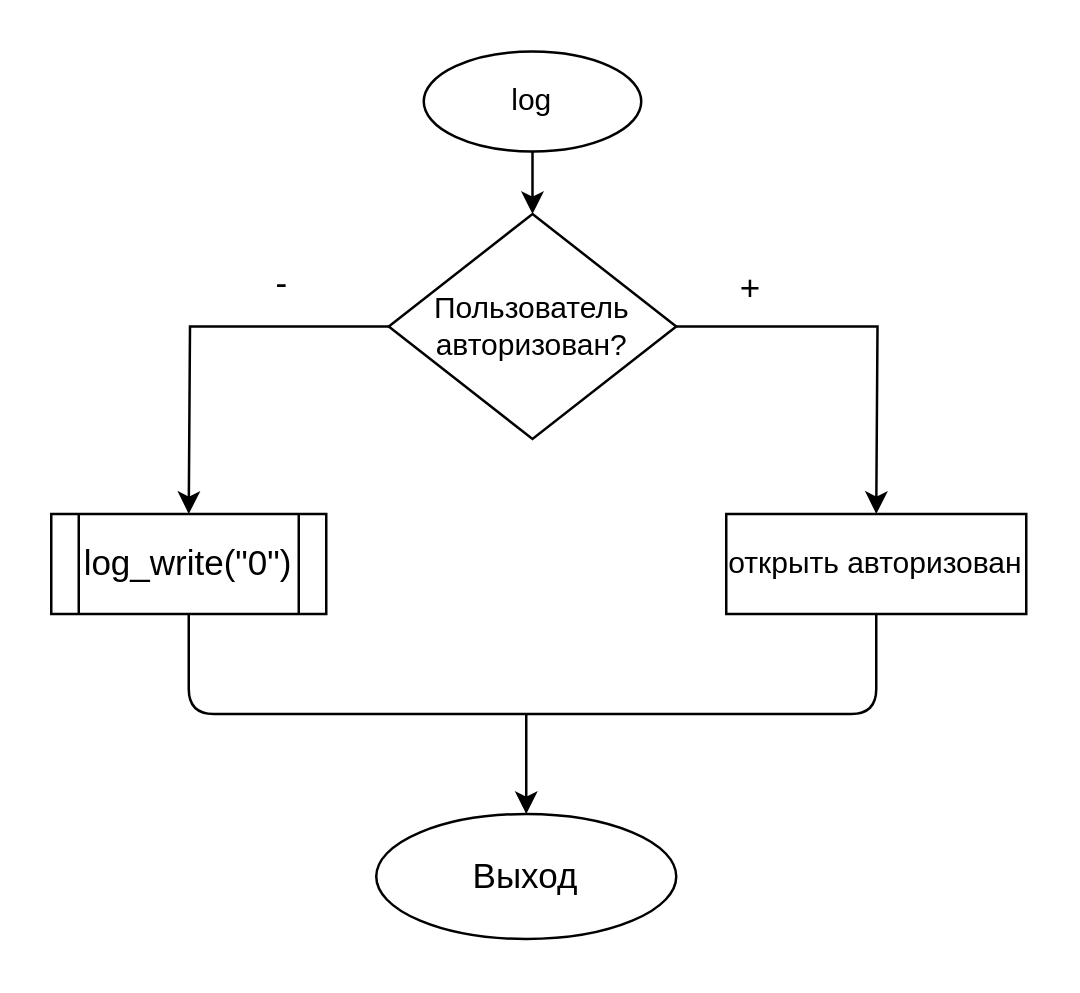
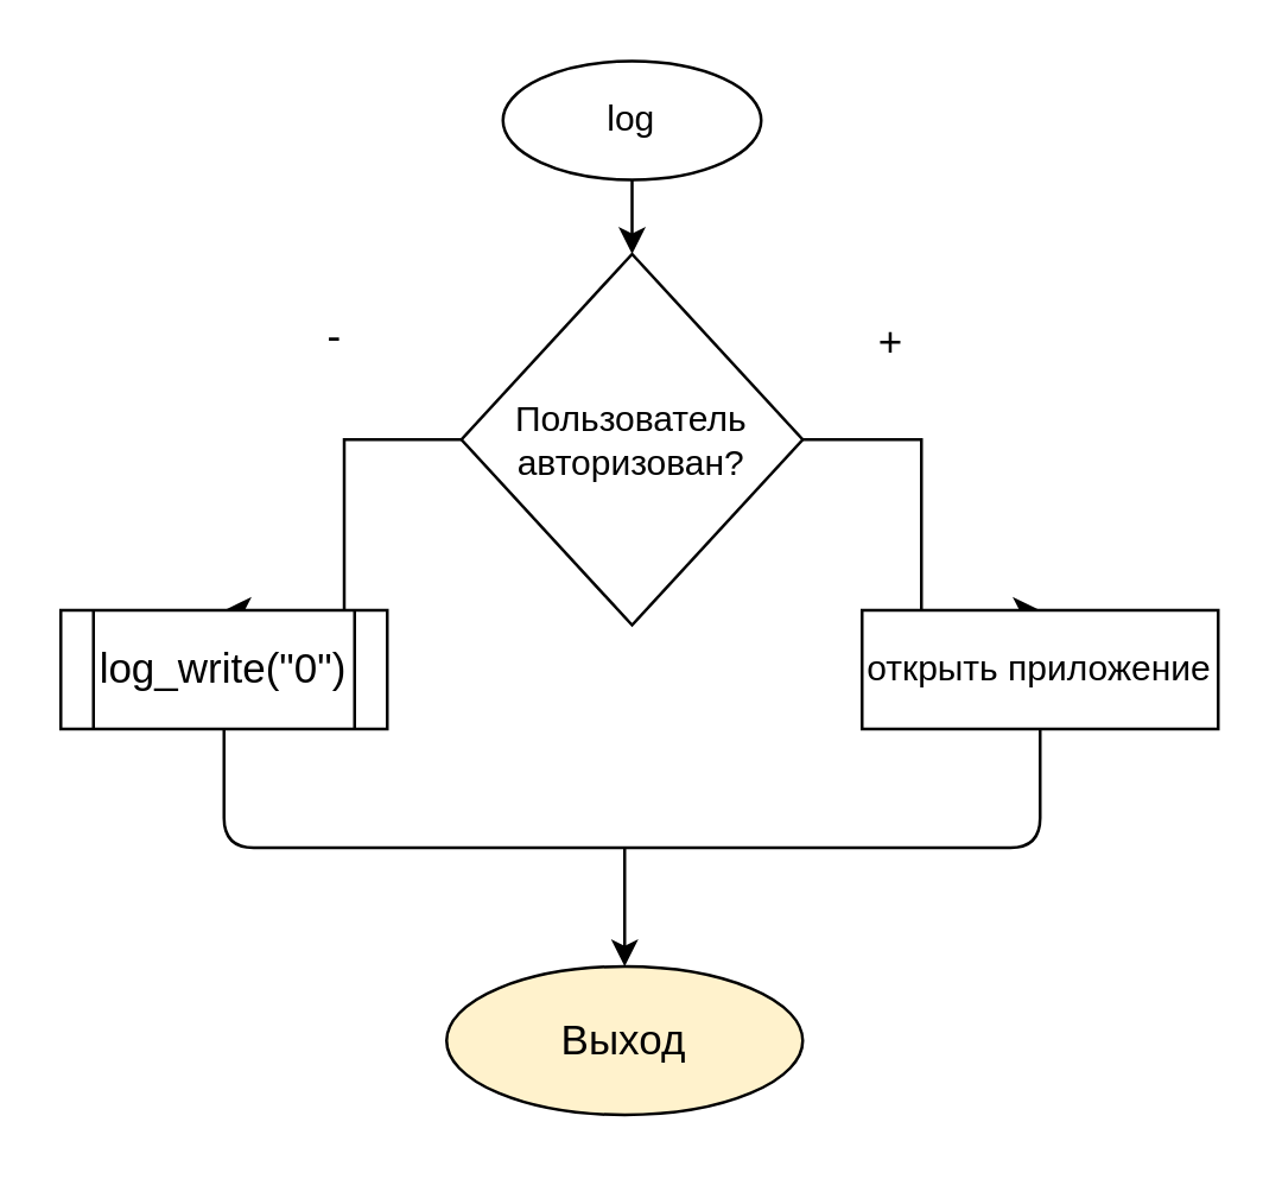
  <mxCell id="0" />
  <mxCell id="1" parent="0" />
  <mxCell id="2" style="edgeStyle=orthogonalEdgeStyle;rounded=0;orthogonalLoop=1;jettySize=auto;html=1;exitX=0.5;exitY=1;exitDx=0;exitDy=0;entryX=0.5;entryY=0;entryDx=0;entryDy=0;" edge="1" parent="1" source="3" target="6"><mxGeometry relative="1" as="geometry" /></mxCell>
  <mxCell id="3" value="log" style="ellipse;whiteSpace=wrap;html=1;" vertex="1" parent="1"><mxGeometry x="169" y="20" width="87" height="40" as="geometry" /></mxCell>
  <mxCell id="4" value="" style="edgeStyle=orthogonalEdgeStyle;rounded=0;orthogonalLoop=1;jettySize=auto;html=1;" edge="1" parent="1" source="6"><mxGeometry relative="1" as="geometry"><mxPoint x="350" y="205" as="targetPoint" /></mxGeometry></mxCell>
  <mxCell id="5" value="" style="edgeStyle=orthogonalEdgeStyle;rounded=0;orthogonalLoop=1;jettySize=auto;html=1;" edge="1" parent="1" source="6"><mxGeometry relative="1" as="geometry"><mxPoint x="75" y="205" as="targetPoint" /></mxGeometry></mxCell>
- <mxCell id="6" value="Пользователь авторизован?" style="rhombus;whiteSpace=wrap;html=1;" vertex="1" parent="1"><mxGeometry x="155" y="85" width="115" height="90" as="geometry" /></mxCell>
+ <mxCell id="6" value="Пользователь авторизован?" style="rhombus;whiteSpace=wrap;html=1;" vertex="1" parent="1"><mxGeometry x="155" y="85" width="115" height="125" as="geometry" /></mxCell>
  <mxCell id="7" value="+" style="text;html=1;strokeColor=none;fillColor=none;align=center;verticalAlign=middle;whiteSpace=wrap;rounded=0;fontSize=14;" vertex="1" parent="1"><mxGeometry x="280" y="105" width="40" height="20" as="geometry" /></mxCell>
- <mxCell id="8" value="открыть авторизован" style="rounded=0;whiteSpace=wrap;html=1;" vertex="1" parent="1"><mxGeometry x="290" y="205" width="120" height="40" as="geometry" /></mxCell>
+ <mxCell id="8" value="открыть приложение" style="rounded=0;whiteSpace=wrap;html=1;" vertex="1" parent="1"><mxGeometry x="290" y="205" width="120" height="40" as="geometry" /></mxCell>
  <mxCell id="9" value="" style="endArrow=none;html=1;entryX=1;entryY=0.5;entryDx=0;entryDy=0;exitX=0.5;exitY=1;exitDx=0;exitDy=0;" edge="1" parent="1" source="8"><mxGeometry width="50" height="50" relative="1" as="geometry"><mxPoint x="70" y="325" as="sourcePoint" /><mxPoint x="75" y="245" as="targetPoint" /><Array as="points"><mxPoint x="350" y="285" /><mxPoint x="75" y="285" /></Array></mxGeometry></mxCell>
  <mxCell id="10" value="-" style="text;html=1;strokeColor=none;fillColor=none;align=center;verticalAlign=middle;whiteSpace=wrap;rounded=0;fontSize=14;" vertex="1" parent="1"><mxGeometry x="90" y="100" width="45" height="25" as="geometry" /></mxCell>
  <mxCell id="11" value="" style="endArrow=classic;html=1;fontSize=14;" edge="1" parent="1"><mxGeometry width="50" height="50" relative="1" as="geometry"><mxPoint x="210" y="285" as="sourcePoint" /><mxPoint x="210" y="325" as="targetPoint" /></mxGeometry></mxCell>
- <mxCell id="12" value="Выход" style="ellipse;whiteSpace=wrap;html=1;fontSize=14;" vertex="1" parent="1"><mxGeometry x="150" y="325" width="120" height="50" as="geometry" /></mxCell>
+ <mxCell id="12" value="Выход" style="ellipse;whiteSpace=wrap;html=1;fontSize=14;fillColor=#fff2cc;" vertex="1" parent="1"><mxGeometry x="150" y="325" width="120" height="50" as="geometry" /></mxCell>
  <mxCell id="13" value="log_write(&quot;0&quot;)" style="shape=process;whiteSpace=wrap;html=1;backgroundOutline=1;fontSize=14;" vertex="1" parent="1"><mxGeometry x="20" y="205" width="110" height="40" as="geometry" /></mxCell>
